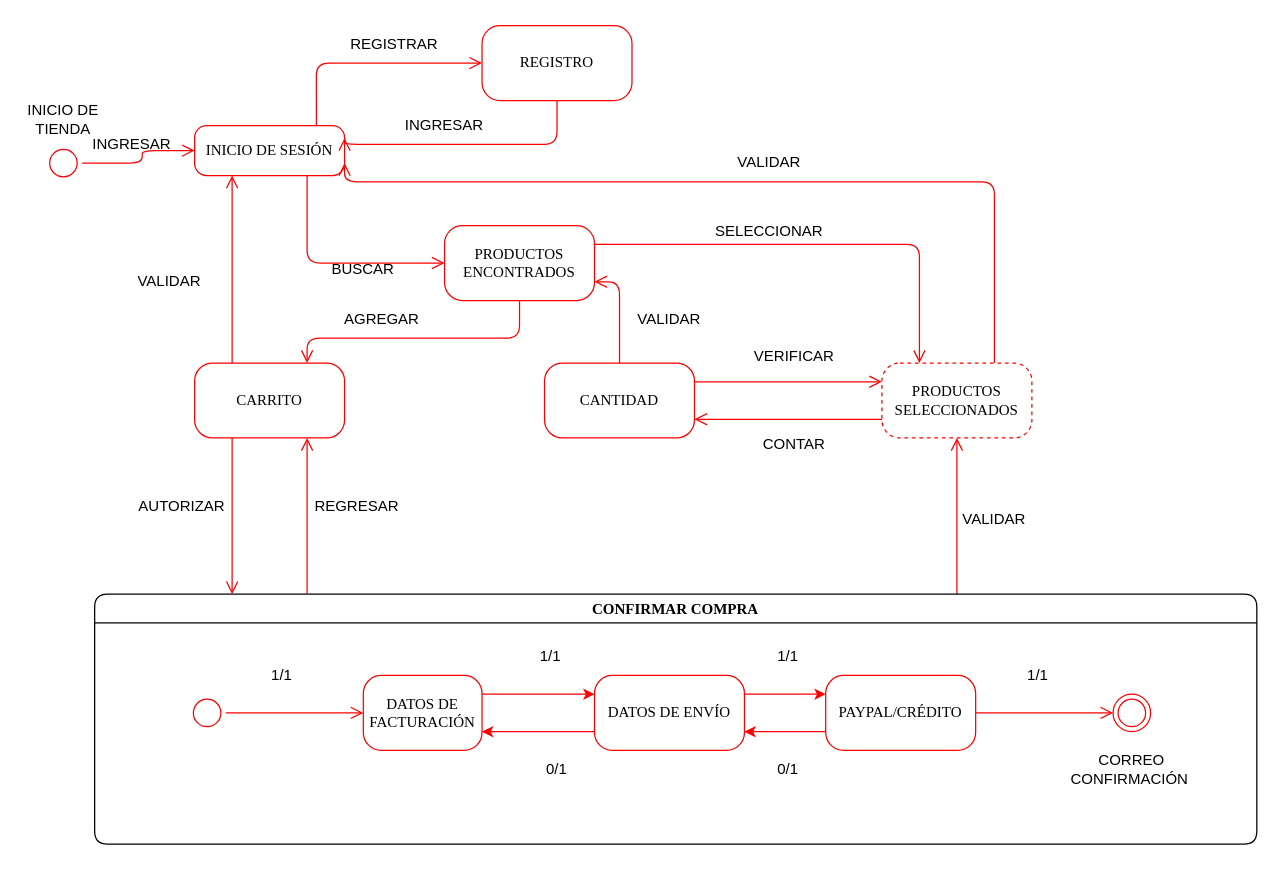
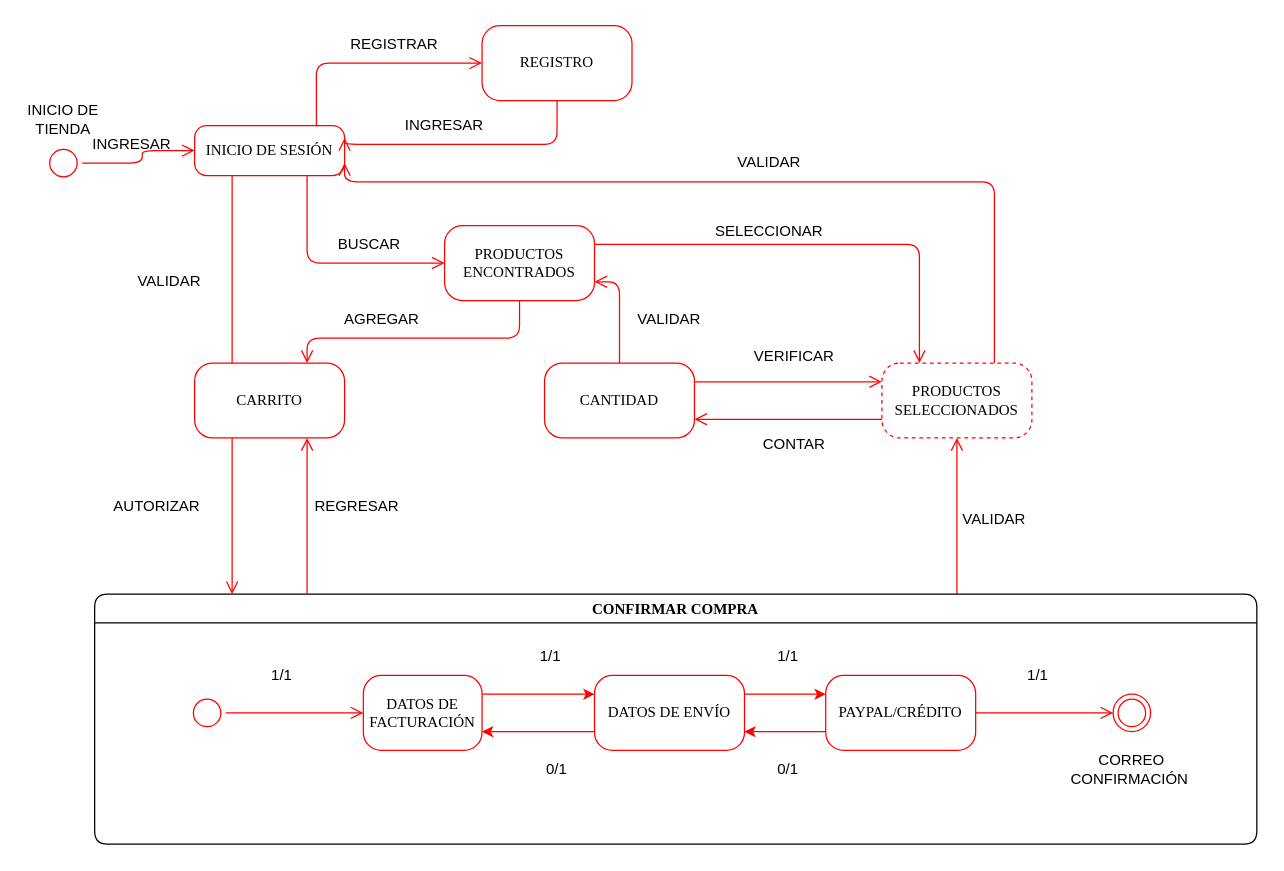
  <mxCell id="0" />
  <mxCell id="1" parent="0" />
  <mxCell id="2" value="" style="ellipse;html=1;shape=startState;fillColor=default;strokeColor=#ff0000;rounded=1;shadow=0;comic=0;labelBackgroundColor=none;fontFamily=Verdana;fontSize=12;fontColor=#000000;align=center;direction=south;rotation=-45;" parent="1" vertex="1"><mxGeometry x="35" y="115" width="30" height="30" as="geometry" /></mxCell>
  <mxCell id="3" value="CARRITO" style="rounded=1;whiteSpace=wrap;html=1;arcSize=24;fillColor=default;strokeColor=#ff0000;shadow=0;comic=0;labelBackgroundColor=none;fontFamily=Verdana;fontSize=12;fontColor=#000000;align=center;" parent="1" vertex="1"><mxGeometry x="155" y="290" width="120" height="60" as="geometry" /></mxCell>
  <mxCell id="4" value="INICIO DE SESIÓN" style="rounded=1;whiteSpace=wrap;html=1;arcSize=24;fillColor=default;strokeColor=#ff0000;shadow=0;comic=0;labelBackgroundColor=none;fontFamily=Verdana;fontSize=12;fontColor=#000000;align=center;" parent="1" vertex="1"><mxGeometry x="155" y="100" width="120" height="40" as="geometry" /></mxCell>
  <mxCell id="5" style="edgeStyle=orthogonalEdgeStyle;html=1;exitX=1;exitY=0.25;entryX=0.25;entryY=0;labelBackgroundColor=none;endArrow=open;endSize=8;strokeColor=#ff0000;fontFamily=Verdana;fontSize=12;align=left;" parent="1" source="6" target="9" edge="1"><mxGeometry relative="1" as="geometry" /></mxCell>
  <mxCell id="6" value="PRODUCTOS ENCONTRADOS" style="rounded=1;whiteSpace=wrap;html=1;arcSize=24;fillColor=default;strokeColor=#ff0000;shadow=0;comic=0;labelBackgroundColor=none;fontFamily=Verdana;fontSize=12;fontColor=#000000;align=center;" parent="1" vertex="1"><mxGeometry x="355" y="180" width="120" height="60" as="geometry" /></mxCell>
  <mxCell id="7" style="edgeStyle=orthogonalEdgeStyle;html=1;exitX=0.75;exitY=0;entryX=1;entryY=0.75;labelBackgroundColor=none;endArrow=open;endSize=8;strokeColor=#ff0000;fontFamily=Verdana;fontSize=12;align=left;entryDx=0;entryDy=0;" parent="1" source="9" target="4" edge="1"><mxGeometry relative="1" as="geometry"><Array as="points"><mxPoint x="795" y="145" /></Array></mxGeometry></mxCell>
  <mxCell id="8" style="edgeStyle=elbowEdgeStyle;html=1;exitX=0;exitY=0.75;entryX=1;entryY=0.75;labelBackgroundColor=none;endArrow=open;endSize=8;strokeColor=#ff0000;fontFamily=Verdana;fontSize=12;align=left;" parent="1" source="9" target="10" edge="1"><mxGeometry relative="1" as="geometry" /></mxCell>
  <mxCell id="9" value="PRODUCTOS SELECCIONADOS" style="rounded=1;whiteSpace=wrap;html=1;arcSize=24;fillColor=default;strokeColor=#ff0000;shadow=0;comic=0;labelBackgroundColor=none;fontFamily=Verdana;fontSize=12;fontColor=#000000;align=center;dashed=1;" parent="1" vertex="1"><mxGeometry x="705" y="290" width="120" height="60" as="geometry" /></mxCell>
  <mxCell id="10" value="CANTIDAD" style="rounded=1;whiteSpace=wrap;html=1;arcSize=24;fillColor=default;strokeColor=#ff0000;shadow=0;comic=0;labelBackgroundColor=none;fontFamily=Verdana;fontSize=12;fontColor=#000000;align=center;" parent="1" vertex="1"><mxGeometry x="435" y="290" width="120" height="60" as="geometry" /></mxCell>
  <mxCell id="11" style="edgeStyle=elbowEdgeStyle;html=1;labelBackgroundColor=none;endArrow=open;endSize=8;strokeColor=#ff0000;fontFamily=Verdana;fontSize=12;align=left;" parent="1" source="12" target="9" edge="1"><mxGeometry relative="1" as="geometry" /></mxCell>
  <mxCell id="12" value="CONFIRMAR COMPRA" style="swimlane;whiteSpace=wrap;html=1;rounded=1;shadow=0;comic=0;labelBackgroundColor=none;strokeWidth=1;fontFamily=Verdana;fontSize=12;align=center;" parent="1" vertex="1"><mxGeometry x="75" y="475" width="930" height="200" as="geometry" /></mxCell>
  <mxCell id="13" style="edgeStyle=orthogonalEdgeStyle;rounded=0;orthogonalLoop=1;jettySize=auto;html=1;exitX=1;exitY=0.25;exitDx=0;exitDy=0;entryX=0;entryY=0.25;entryDx=0;entryDy=0;strokeColor=#FF0000;" edge="1" parent="12" source="14" target="20"><mxGeometry relative="1" as="geometry" /></mxCell>
  <mxCell id="14" value="DATOS DE FACTURACIÓN" style="rounded=1;whiteSpace=wrap;html=1;arcSize=24;fillColor=default;strokeColor=#ff0000;shadow=0;comic=0;labelBackgroundColor=none;fontFamily=Verdana;fontSize=12;fontColor=#000000;align=center;" parent="12" vertex="1"><mxGeometry x="215" y="65" width="95" height="60" as="geometry" /></mxCell>
  <mxCell id="15" value="" style="ellipse;html=1;shape=endState;fillColor=default;strokeColor=#ff0000;rounded=1;shadow=0;comic=0;labelBackgroundColor=none;fontFamily=Verdana;fontSize=12;fontColor=#000000;align=center;" parent="12" vertex="1"><mxGeometry x="815" y="80" width="30" height="30" as="geometry" /></mxCell>
  <mxCell id="16" style="edgeStyle=elbowEdgeStyle;html=1;labelBackgroundColor=none;endArrow=open;endSize=8;strokeColor=#ff0000;fontFamily=Verdana;fontSize=12;align=left;" parent="12" source="17" target="14" edge="1"><mxGeometry relative="1" as="geometry" /></mxCell>
  <mxCell id="17" value="" style="ellipse;html=1;shape=startState;fillColor=default;strokeColor=#ff0000;rounded=1;shadow=0;comic=0;labelBackgroundColor=none;fontFamily=Verdana;fontSize=12;fontColor=#000000;align=center;direction=south;" parent="12" vertex="1"><mxGeometry x="75" y="80" width="30" height="30" as="geometry" /></mxCell>
  <mxCell id="18" style="edgeStyle=orthogonalEdgeStyle;rounded=0;orthogonalLoop=1;jettySize=auto;html=1;exitX=0;exitY=0.75;exitDx=0;exitDy=0;entryX=1;entryY=0.75;entryDx=0;entryDy=0;strokeColor=#FF0000;" edge="1" parent="12" source="20" target="14"><mxGeometry relative="1" as="geometry" /></mxCell>
  <mxCell id="19" style="edgeStyle=orthogonalEdgeStyle;rounded=0;orthogonalLoop=1;jettySize=auto;html=1;exitX=1;exitY=0.25;exitDx=0;exitDy=0;entryX=0;entryY=0.25;entryDx=0;entryDy=0;strokeColor=#FF0000;" edge="1" parent="12" source="20" target="23"><mxGeometry relative="1" as="geometry" /></mxCell>
  <mxCell id="20" value="DATOS DE ENVÍO" style="rounded=1;whiteSpace=wrap;html=1;arcSize=24;fillColor=default;strokeColor=#ff0000;shadow=0;comic=0;labelBackgroundColor=none;fontFamily=Verdana;fontSize=12;fontColor=#000000;align=center;" parent="12" vertex="1"><mxGeometry x="400" y="65" width="120" height="60" as="geometry" /></mxCell>
  <mxCell id="21" style="edgeStyle=elbowEdgeStyle;html=1;labelBackgroundColor=none;endArrow=open;endSize=8;strokeColor=#ff0000;fontFamily=Verdana;fontSize=12;align=left;" parent="12" source="23" target="15" edge="1"><mxGeometry relative="1" as="geometry" /></mxCell>
  <mxCell id="22" style="edgeStyle=orthogonalEdgeStyle;rounded=0;orthogonalLoop=1;jettySize=auto;html=1;exitX=0;exitY=0.75;exitDx=0;exitDy=0;entryX=1;entryY=0.75;entryDx=0;entryDy=0;strokeColor=#FF0000;" edge="1" parent="12" source="23" target="20"><mxGeometry relative="1" as="geometry" /></mxCell>
  <mxCell id="23" value="PAYPAL/CRÉDITO" style="rounded=1;whiteSpace=wrap;html=1;arcSize=24;fillColor=default;strokeColor=#ff0000;shadow=0;comic=0;labelBackgroundColor=none;fontFamily=Verdana;fontSize=12;fontColor=#000000;align=center;" parent="12" vertex="1"><mxGeometry x="585" y="65" width="120" height="60" as="geometry" /></mxCell>
  <mxCell id="24" value="1/1" style="text;html=1;align=center;verticalAlign=middle;whiteSpace=wrap;rounded=0;" vertex="1" parent="12"><mxGeometry x="525" y="35" width="60" height="30" as="geometry" /></mxCell>
  <mxCell id="25" value="1/1" style="text;html=1;align=center;verticalAlign=middle;whiteSpace=wrap;rounded=0;" vertex="1" parent="12"><mxGeometry x="725" y="50" width="60" height="30" as="geometry" /></mxCell>
  <mxCell id="26" value="0/1" style="text;html=1;align=center;verticalAlign=middle;whiteSpace=wrap;rounded=0;" vertex="1" parent="12"><mxGeometry x="340" y="125" width="60" height="30" as="geometry" /></mxCell>
  <mxCell id="27" value="1/1" style="text;html=1;align=center;verticalAlign=middle;whiteSpace=wrap;rounded=0;" vertex="1" parent="12"><mxGeometry x="335" y="35" width="60" height="30" as="geometry" /></mxCell>
  <mxCell id="28" value="0/1" style="text;html=1;align=center;verticalAlign=middle;whiteSpace=wrap;rounded=0;" vertex="1" parent="12"><mxGeometry x="525" y="125" width="60" height="30" as="geometry" /></mxCell>
  <mxCell id="29" value="CORREO CONFIRMACIÓN&amp;nbsp;" style="text;html=1;align=center;verticalAlign=middle;whiteSpace=wrap;rounded=0;" vertex="1" parent="12"><mxGeometry x="800" y="125" width="60" height="30" as="geometry" /></mxCell>
  <mxCell id="30" style="edgeStyle=orthogonalEdgeStyle;rounded=0;orthogonalLoop=1;jettySize=auto;html=1;exitX=0.5;exitY=1;exitDx=0;exitDy=0;" edge="1" parent="12" source="29" target="29"><mxGeometry relative="1" as="geometry" /></mxCell>
  <mxCell id="31" value="1/1" style="text;html=1;align=center;verticalAlign=middle;whiteSpace=wrap;rounded=0;" vertex="1" parent="12"><mxGeometry x="120" y="50" width="60" height="30" as="geometry" /></mxCell>
  <mxCell id="32" style="edgeStyle=orthogonalEdgeStyle;html=1;labelBackgroundColor=none;endArrow=open;endSize=8;strokeColor=#ff0000;fontFamily=Verdana;fontSize=12;align=left;" parent="1" source="2" target="4" edge="1"><mxGeometry relative="1" as="geometry" /></mxCell>
  <mxCell id="33" style="edgeStyle=orthogonalEdgeStyle;html=1;labelBackgroundColor=none;endArrow=open;endSize=8;strokeColor=#ff0000;fontFamily=Verdana;fontSize=12;align=left;entryX=0;entryY=0.5;" parent="1" source="4" target="6" edge="1"><mxGeometry relative="1" as="geometry"><Array as="points"><mxPoint x="245" y="210" /></Array></mxGeometry></mxCell>
  <mxCell id="34" style="edgeStyle=orthogonalEdgeStyle;html=1;entryX=0.75;entryY=0;labelBackgroundColor=none;endArrow=open;endSize=8;strokeColor=#ff0000;fontFamily=Verdana;fontSize=12;align=left;exitX=0.5;exitY=1;" parent="1" source="6" target="3" edge="1"><mxGeometry relative="1" as="geometry"><mxPoint x="435" y="280" as="sourcePoint" /><Array as="points"><mxPoint x="415" y="270" /><mxPoint x="245" y="270" /></Array></mxGeometry></mxCell>
- <mxCell id="35" style="edgeStyle=orthogonalEdgeStyle;html=1;exitX=0.25;exitY=0;entryX=0.25;entryY=1;labelBackgroundColor=none;endArrow=open;endSize=8;strokeColor=#ff0000;fontFamily=Verdana;fontSize=12;align=left;" parent="1" source="3" target="4" edge="1"><mxGeometry relative="1" as="geometry" /></mxCell>
+ <mxCell id="35" style="edgeStyle=orthogonalEdgeStyle;html=1;exitX=0.25;exitY=0;entryX=0.25;entryY=1;labelBackgroundColor=none;endArrow=none;endSize=8;strokeColor=#ff0000;fontFamily=Verdana;fontSize=12;align=left;" parent="1" source="3" target="4" edge="1"><mxGeometry relative="1" as="geometry" /></mxCell>
  <mxCell id="36" style="edgeStyle=orthogonalEdgeStyle;html=1;exitX=0.5;exitY=0;entryX=1;entryY=0.75;labelBackgroundColor=none;endArrow=open;endSize=8;strokeColor=#ff0000;fontFamily=Verdana;fontSize=12;align=left;" parent="1" source="10" target="6" edge="1"><mxGeometry relative="1" as="geometry" /></mxCell>
  <mxCell id="37" style="edgeStyle=orthogonalEdgeStyle;html=1;exitX=1;exitY=0.25;entryX=0;entryY=0.25;labelBackgroundColor=none;endArrow=open;endSize=8;strokeColor=#ff0000;fontFamily=Verdana;fontSize=12;align=left;" parent="1" source="10" target="9" edge="1"><mxGeometry relative="1" as="geometry" /></mxCell>
  <mxCell id="38" style="edgeStyle=elbowEdgeStyle;html=1;labelBackgroundColor=none;endArrow=open;endSize=8;strokeColor=#ff0000;fontFamily=Verdana;fontSize=12;align=left;entryX=0.75;entryY=1;" parent="1" source="12" target="3" edge="1"><mxGeometry relative="1" as="geometry"><mxPoint x="255" y="485" as="sourcePoint" /><mxPoint x="255" y="360" as="targetPoint" /></mxGeometry></mxCell>
  <mxCell id="39" style="edgeStyle=elbowEdgeStyle;html=1;labelBackgroundColor=none;endArrow=open;endSize=8;strokeColor=#ff0000;fontFamily=Verdana;fontSize=12;align=left;exitX=0.25;exitY=1;" parent="1" source="3" target="12" edge="1"><mxGeometry relative="1" as="geometry"><mxPoint x="265" y="495" as="sourcePoint" /><mxPoint x="265" y="370" as="targetPoint" /></mxGeometry></mxCell>
  <mxCell id="40" value="INICIO DE TIENDA" style="text;html=1;align=center;verticalAlign=middle;whiteSpace=wrap;rounded=0;" vertex="1" parent="1"><mxGeometry x="20" y="80" width="60" height="30" as="geometry" /></mxCell>
  <mxCell id="41" value="INGRESAR" style="text;html=1;align=center;verticalAlign=middle;whiteSpace=wrap;rounded=0;" vertex="1" parent="1"><mxGeometry x="75" y="100" width="60" height="30" as="geometry" /></mxCell>
- <mxCell id="42" value="BUSCAR" style="text;html=1;align=center;verticalAlign=middle;whiteSpace=wrap;rounded=0;" vertex="1" parent="1"><mxGeometry x="260" y="200" width="60" height="30" as="geometry" /></mxCell>
+ <mxCell id="42" value="BUSCAR" style="text;html=1;align=center;verticalAlign=middle;whiteSpace=wrap;rounded=0;" vertex="1" parent="1"><mxGeometry x="265" y="180" width="60" height="30" as="geometry" /></mxCell>
  <mxCell id="43" value="VALIDAR" style="text;html=1;align=center;verticalAlign=middle;whiteSpace=wrap;rounded=0;rotation=0;" vertex="1" parent="1"><mxGeometry x="585" y="115" width="60" height="30" as="geometry" /></mxCell>
  <mxCell id="44" value="VERIFICAR" style="text;html=1;align=center;verticalAlign=middle;whiteSpace=wrap;rounded=0;" vertex="1" parent="1"><mxGeometry x="605" y="270" width="60" height="30" as="geometry" /></mxCell>
  <mxCell id="45" value="CONTAR" style="text;html=1;align=center;verticalAlign=middle;whiteSpace=wrap;rounded=0;" vertex="1" parent="1"><mxGeometry x="605" y="340" width="60" height="30" as="geometry" /></mxCell>
  <mxCell id="46" value="VALIDAR" style="text;html=1;align=center;verticalAlign=middle;whiteSpace=wrap;rounded=0;" vertex="1" parent="1"><mxGeometry x="765" y="400" width="60" height="30" as="geometry" /></mxCell>
  <mxCell id="47" value="REGRESAR" style="text;html=1;align=center;verticalAlign=middle;whiteSpace=wrap;rounded=0;" vertex="1" parent="1"><mxGeometry x="255" y="390" width="60" height="30" as="geometry" /></mxCell>
- <mxCell id="48" value="AUTORIZAR" style="text;html=1;align=center;verticalAlign=middle;whiteSpace=wrap;rounded=0;" vertex="1" parent="1"><mxGeometry x="115" y="390" width="60" height="30" as="geometry" /></mxCell>
+ <mxCell id="48" value="AUTORIZAR" style="text;html=1;align=center;verticalAlign=middle;whiteSpace=wrap;rounded=0;" vertex="1" parent="1"><mxGeometry x="95" y="390" width="60" height="30" as="geometry" /></mxCell>
  <mxCell id="49" value="VALIDAR" style="text;html=1;align=center;verticalAlign=middle;whiteSpace=wrap;rounded=0;" vertex="1" parent="1"><mxGeometry x="105" y="210" width="60" height="30" as="geometry" /></mxCell>
  <mxCell id="50" value="SELECCIONAR" style="text;html=1;align=center;verticalAlign=middle;whiteSpace=wrap;rounded=0;" vertex="1" parent="1"><mxGeometry x="585" y="170" width="60" height="30" as="geometry" /></mxCell>
  <mxCell id="51" value="AGREGAR" style="text;html=1;align=center;verticalAlign=middle;whiteSpace=wrap;rounded=0;" vertex="1" parent="1"><mxGeometry x="275" y="240" width="60" height="30" as="geometry" /></mxCell>
  <mxCell id="52" value="REGISTRO" style="rounded=1;whiteSpace=wrap;html=1;arcSize=24;fillColor=default;strokeColor=#ff0000;shadow=0;comic=0;labelBackgroundColor=none;fontFamily=Verdana;fontSize=12;fontColor=#000000;align=center;" vertex="1" parent="1"><mxGeometry x="385" y="20" width="120" height="60" as="geometry" /></mxCell>
  <mxCell id="53" style="edgeStyle=orthogonalEdgeStyle;html=1;labelBackgroundColor=none;endArrow=open;endSize=8;strokeColor=#ff0000;fontFamily=Verdana;fontSize=12;align=left;entryX=0;entryY=0.5;entryDx=0;entryDy=0;exitX=0.812;exitY=0.007;exitDx=0;exitDy=0;exitPerimeter=0;" edge="1" parent="1" source="4" target="52"><mxGeometry relative="1" as="geometry"><Array as="points"><mxPoint x="252" y="50" /></Array><mxPoint x="275" y="100" as="sourcePoint" /><mxPoint x="385" y="50" as="targetPoint" /></mxGeometry></mxCell>
  <mxCell id="54" style="edgeStyle=orthogonalEdgeStyle;html=1;entryX=1;entryY=0.25;labelBackgroundColor=none;endArrow=open;endSize=8;strokeColor=#ff0000;fontFamily=Verdana;fontSize=12;align=left;exitX=0.5;exitY=1;entryDx=0;entryDy=0;" edge="1" parent="1" target="4"><mxGeometry relative="1" as="geometry"><mxPoint x="445" y="80" as="sourcePoint" /><Array as="points"><mxPoint x="445" y="115" /></Array><mxPoint x="275" y="130" as="targetPoint" /></mxGeometry></mxCell>
  <mxCell id="55" value="VALIDAR" style="text;html=1;align=center;verticalAlign=middle;whiteSpace=wrap;rounded=0;" vertex="1" parent="1"><mxGeometry x="505" y="240" width="60" height="30" as="geometry" /></mxCell>
  <mxCell id="56" value="INGRESAR" style="text;html=1;align=center;verticalAlign=middle;whiteSpace=wrap;rounded=0;" vertex="1" parent="1"><mxGeometry x="325" y="85" width="60" height="30" as="geometry" /></mxCell>
  <mxCell id="57" value="REGISTRAR" style="text;html=1;align=center;verticalAlign=middle;whiteSpace=wrap;rounded=0;" vertex="1" parent="1"><mxGeometry x="285" y="20" width="60" height="30" as="geometry" /></mxCell>
